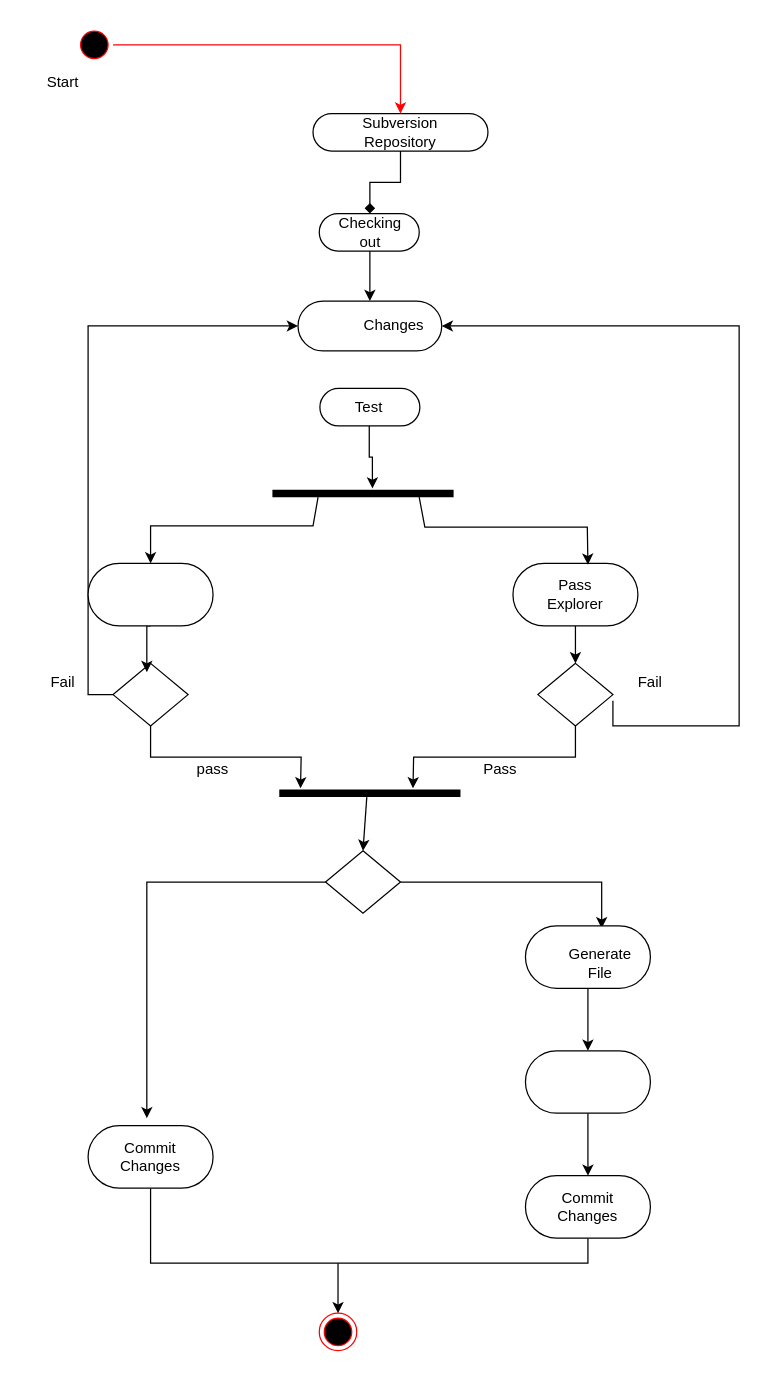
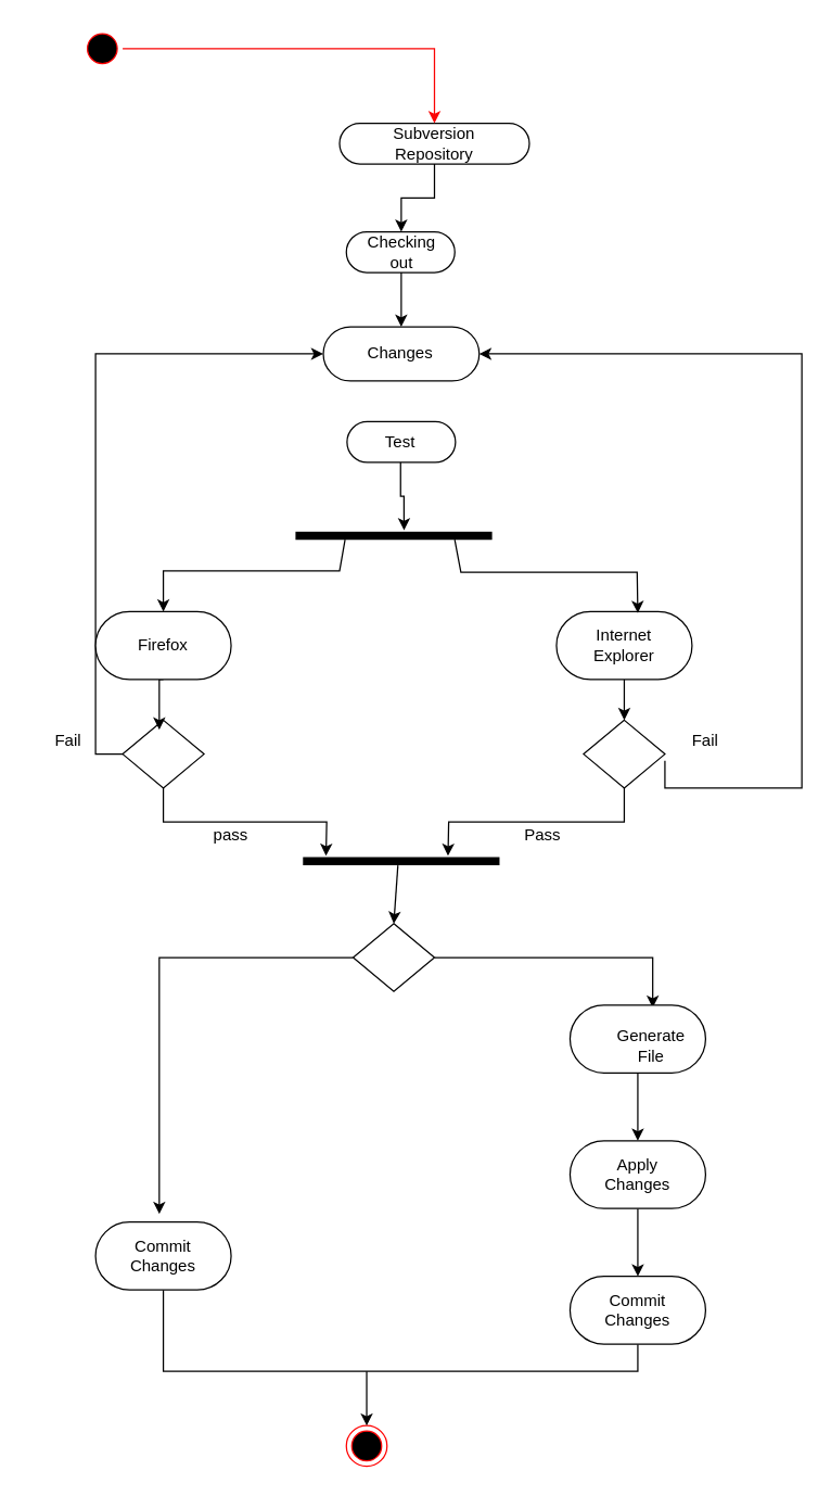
  <mxCell id="0" />
  <mxCell id="1" parent="0" />
  <mxCell id="2" value="" style="html=1;dashed=0;whiteSpace=wrap;shape=mxgraph.dfd.start" vertex="1" parent="1"><mxGeometry x="250" y="90" width="140" height="30" as="geometry" /></mxCell>
  <mxCell id="3" value="" style="html=1;dashed=0;whiteSpace=wrap;shape=mxgraph.dfd.start" vertex="1" parent="1"><mxGeometry x="255" y="170" width="80" height="30" as="geometry" /></mxCell>
  <mxCell id="4" value="" style="html=1;dashed=0;whiteSpace=wrap;shape=mxgraph.dfd.start" vertex="1" parent="1"><mxGeometry x="255.5" y="310" width="80" height="30" as="geometry" /></mxCell>
  <mxCell id="5" value="" style="html=1;dashed=0;whiteSpace=wrap;shape=mxgraph.dfd.start" vertex="1" parent="1"><mxGeometry x="238" y="240" width="115" height="40" as="geometry" /></mxCell>
  <mxCell id="6" style="edgeStyle=orthogonalEdgeStyle;rounded=0;orthogonalLoop=1;jettySize=auto;html=1;exitX=0.5;exitY=1;exitDx=0;exitDy=0;" edge="1" parent="1" source="8"><mxGeometry relative="1" as="geometry"><mxPoint x="240" y="630" as="targetPoint" /></mxGeometry></mxCell>
  <mxCell id="7" style="edgeStyle=orthogonalEdgeStyle;rounded=0;orthogonalLoop=1;jettySize=auto;html=1;exitX=0;exitY=0.5;exitDx=0;exitDy=0;entryX=0;entryY=0.5;entryDx=0;entryDy=0;entryPerimeter=0;" edge="1" parent="1" source="8" target="5"><mxGeometry relative="1" as="geometry"><mxPoint x="-20" y="535" as="sourcePoint" /><mxPoint x="128" y="240" as="targetPoint" /></mxGeometry></mxCell>
  <mxCell id="8" value="" style="shape=rhombus;html=1;dashed=0;whiteSpace=wrap;perimeter=rhombusPerimeter;" vertex="1" parent="1"><mxGeometry x="90" y="530" width="60" height="50" as="geometry" /></mxCell>
  <mxCell id="9" style="edgeStyle=orthogonalEdgeStyle;rounded=0;orthogonalLoop=1;jettySize=auto;html=1;exitX=0.5;exitY=1;exitDx=0;exitDy=0;" edge="1" parent="1" source="10"><mxGeometry relative="1" as="geometry"><mxPoint x="330" y="630" as="targetPoint" /></mxGeometry></mxCell>
  <mxCell id="10" value="" style="shape=rhombus;html=1;dashed=0;whiteSpace=wrap;perimeter=rhombusPerimeter;" vertex="1" parent="1"><mxGeometry x="430" y="530" width="60" height="50" as="geometry" /></mxCell>
  <mxCell id="11" value="" style="line;strokeWidth=6;fillColor=none;align=left;verticalAlign=middle;spacingTop=-1;spacingLeft=3;spacingRight=3;rotatable=0;labelPosition=right;points=[];portConstraint=eastwest;strokeColor=inherit;" vertex="1" parent="1"><mxGeometry x="217.5" y="390" width="145" height="8" as="geometry" /></mxCell>
  <mxCell id="12" style="edgeStyle=orthogonalEdgeStyle;rounded=0;orthogonalLoop=1;jettySize=auto;html=1;exitX=0.5;exitY=0.5;exitDx=0;exitDy=25;exitPerimeter=0;entryX=0.5;entryY=0;entryDx=0;entryDy=0;" edge="1" parent="1" source="13" target="10"><mxGeometry relative="1" as="geometry" /></mxCell>
  <mxCell id="13" value="" style="html=1;dashed=0;whiteSpace=wrap;shape=mxgraph.dfd.start" vertex="1" parent="1"><mxGeometry x="410" y="450" width="100" height="50" as="geometry" /></mxCell>
  <mxCell id="14" style="edgeStyle=orthogonalEdgeStyle;rounded=0;orthogonalLoop=1;jettySize=auto;html=1;exitX=0.5;exitY=0.5;exitDx=0;exitDy=25;exitPerimeter=0;entryX=0.45;entryY=0.14;entryDx=0;entryDy=0;entryPerimeter=0;" edge="1" parent="1" source="15" target="8"><mxGeometry relative="1" as="geometry" /></mxCell>
  <mxCell id="15" value="" style="html=1;dashed=0;whiteSpace=wrap;shape=mxgraph.dfd.start" vertex="1" parent="1"><mxGeometry x="70" y="450" width="100" height="50" as="geometry" /></mxCell>
  <mxCell id="16" value="" style="ellipse;html=1;shape=endState;fillColor=#000000;strokeColor=#ff0000;" vertex="1" parent="1"><mxGeometry x="255" y="1050" width="30" height="30" as="geometry" /></mxCell>
  <mxCell id="17" style="edgeStyle=orthogonalEdgeStyle;rounded=0;orthogonalLoop=1;jettySize=auto;html=1;exitX=1;exitY=0.5;exitDx=0;exitDy=0;strokeColor=#fa0505;" edge="1" parent="1" source="18" target="2"><mxGeometry relative="1" as="geometry" /></mxCell>
  <mxCell id="18" value="" style="ellipse;html=1;shape=startState;fillColor=#000000;strokeColor=#ff0000;" vertex="1" parent="1"><mxGeometry x="60" y="20" width="30" height="30" as="geometry" /></mxCell>
  <mxCell id="19" value="" style="line;strokeWidth=6;fillColor=none;align=left;verticalAlign=middle;spacingTop=-1;spacingLeft=3;spacingRight=3;rotatable=0;labelPosition=right;points=[];portConstraint=eastwest;strokeColor=inherit;" vertex="1" parent="1"><mxGeometry x="223" y="630" width="145" height="8" as="geometry" /></mxCell>
  <mxCell id="20" style="edgeStyle=orthogonalEdgeStyle;rounded=0;orthogonalLoop=1;jettySize=auto;html=1;exitX=1;exitY=0.5;exitDx=0;exitDy=0;entryX=0.61;entryY=0.04;entryDx=0;entryDy=0;entryPerimeter=0;" edge="1" parent="1" source="22" target="27"><mxGeometry relative="1" as="geometry" /></mxCell>
  <mxCell id="21" style="edgeStyle=orthogonalEdgeStyle;rounded=0;orthogonalLoop=1;jettySize=auto;html=1;exitX=0;exitY=0.5;exitDx=0;exitDy=0;entryX=0.47;entryY=-0.12;entryDx=0;entryDy=0;entryPerimeter=0;" edge="1" parent="1" source="22" target="24"><mxGeometry relative="1" as="geometry" /></mxCell>
  <mxCell id="22" value="" style="shape=rhombus;html=1;dashed=0;whiteSpace=wrap;perimeter=rhombusPerimeter;" vertex="1" parent="1"><mxGeometry x="260" y="680" width="60" height="50" as="geometry" /></mxCell>
  <mxCell id="23" style="edgeStyle=orthogonalEdgeStyle;rounded=0;orthogonalLoop=1;jettySize=auto;html=1;exitX=0.5;exitY=0.5;exitDx=0;exitDy=25;exitPerimeter=0;entryX=0.5;entryY=0.5;entryDx=0;entryDy=25;entryPerimeter=0;endArrow=none;endFill=0;" edge="1" parent="1" source="24" target="25"><mxGeometry relative="1" as="geometry" /></mxCell>
  <mxCell id="24" value="" style="html=1;dashed=0;whiteSpace=wrap;shape=mxgraph.dfd.start" vertex="1" parent="1"><mxGeometry x="70" y="900" width="100" height="50" as="geometry" /></mxCell>
  <mxCell id="25" value="" style="html=1;dashed=0;whiteSpace=wrap;shape=mxgraph.dfd.start" vertex="1" parent="1"><mxGeometry x="420" y="940" width="100" height="50" as="geometry" /></mxCell>
  <mxCell id="26" style="edgeStyle=orthogonalEdgeStyle;rounded=0;orthogonalLoop=1;jettySize=auto;html=1;exitX=0.5;exitY=0.5;exitDx=0;exitDy=25;exitPerimeter=0;entryX=0.5;entryY=0.5;entryDx=0;entryDy=-25;entryPerimeter=0;" edge="1" parent="1" source="27" target="29"><mxGeometry relative="1" as="geometry" /></mxCell>
  <mxCell id="27" value="" style="html=1;dashed=0;whiteSpace=wrap;shape=mxgraph.dfd.start" vertex="1" parent="1"><mxGeometry x="420" y="740" width="100" height="50" as="geometry" /></mxCell>
  <mxCell id="28" style="edgeStyle=orthogonalEdgeStyle;rounded=0;orthogonalLoop=1;jettySize=auto;html=1;exitX=0.5;exitY=0.5;exitDx=0;exitDy=25;exitPerimeter=0;entryX=0.5;entryY=0.5;entryDx=0;entryDy=-25;entryPerimeter=0;" edge="1" parent="1" source="29" target="25"><mxGeometry relative="1" as="geometry" /></mxCell>
  <mxCell id="29" value="" style="html=1;dashed=0;whiteSpace=wrap;shape=mxgraph.dfd.start" vertex="1" parent="1"><mxGeometry x="420" y="840" width="100" height="50" as="geometry" /></mxCell>
- <mxCell id="30" style="edgeStyle=orthogonalEdgeStyle;rounded=0;orthogonalLoop=1;jettySize=auto;html=1;exitX=0.5;exitY=1;exitDx=0;exitDy=0;entryX=0.5;entryY=0;entryDx=0;entryDy=0;endArrow=diamond;" edge="1" parent="1" source="31" target="34"><mxGeometry relative="1" as="geometry" /></mxCell>
+ <mxCell id="30" style="edgeStyle=orthogonalEdgeStyle;rounded=0;orthogonalLoop=1;jettySize=auto;html=1;exitX=0.5;exitY=1;exitDx=0;exitDy=0;entryX=0.5;entryY=0;entryDx=0;entryDy=0;" edge="1" parent="1" source="31" target="34"><mxGeometry relative="1" as="geometry" /></mxCell>
  <mxCell id="31" value="Subversion Repository" style="text;html=1;strokeColor=none;fillColor=none;align=center;verticalAlign=middle;whiteSpace=wrap;rounded=0;" vertex="1" parent="1"><mxGeometry x="290" y="90" width="60" height="30" as="geometry" /></mxCell>
- <mxCell id="32" value="Start" style="text;html=1;strokeColor=none;fillColor=none;align=center;verticalAlign=middle;whiteSpace=wrap;rounded=0;" vertex="1" parent="1"><mxGeometry x="20" y="50" width="60" height="30" as="geometry" /></mxCell>
  <mxCell id="33" style="edgeStyle=orthogonalEdgeStyle;rounded=0;orthogonalLoop=1;jettySize=auto;html=1;exitX=0.5;exitY=1;exitDx=0;exitDy=0;entryX=0.5;entryY=0.5;entryDx=0;entryDy=-20;entryPerimeter=0;" edge="1" parent="1" source="34" target="5"><mxGeometry relative="1" as="geometry" /></mxCell>
  <mxCell id="34" value="Checking out" style="text;html=1;strokeColor=none;fillColor=none;align=center;verticalAlign=middle;whiteSpace=wrap;rounded=0;" vertex="1" parent="1"><mxGeometry x="265.5" y="170" width="60" height="30" as="geometry" /></mxCell>
- <mxCell id="35" value="Changes" style="text;html=1;strokeColor=none;fillColor=none;align=center;verticalAlign=middle;whiteSpace=wrap;rounded=0;" vertex="1" parent="1"><mxGeometry x="285" y="245" width="60" height="30" as="geometry" /></mxCell>
+ <mxCell id="35" value="Changes" style="text;html=1;strokeColor=none;fillColor=none;align=center;verticalAlign=middle;whiteSpace=wrap;rounded=0;" vertex="1" parent="1"><mxGeometry x="265" y="245" width="60" height="30" as="geometry" /></mxCell>
  <mxCell id="36" style="edgeStyle=orthogonalEdgeStyle;rounded=0;orthogonalLoop=1;jettySize=auto;html=1;exitX=0.5;exitY=1;exitDx=0;exitDy=0;entryX=0.552;entryY=0;entryDx=0;entryDy=0;entryPerimeter=0;" edge="1" parent="1" source="37" target="11"><mxGeometry relative="1" as="geometry" /></mxCell>
  <mxCell id="37" value="Test" style="text;html=1;strokeColor=none;fillColor=none;align=center;verticalAlign=middle;whiteSpace=wrap;rounded=0;" vertex="1" parent="1"><mxGeometry x="265" y="310" width="60" height="30" as="geometry" /></mxCell>
- <mxCell id="39" value="Pass Explorer" style="text;html=1;strokeColor=none;fillColor=none;align=center;verticalAlign=middle;whiteSpace=wrap;rounded=0;" vertex="1" parent="1"><mxGeometry x="430" y="460" width="60" height="30" as="geometry" /></mxCell>
+ <mxCell id="38" value="Firefox" style="text;html=1;strokeColor=none;fillColor=none;align=center;verticalAlign=middle;whiteSpace=wrap;rounded=0;" vertex="1" parent="1"><mxGeometry x="90" y="460" width="60" height="30" as="geometry" /></mxCell>
+ <mxCell id="39" value="Internet Explorer" style="text;html=1;strokeColor=none;fillColor=none;align=center;verticalAlign=middle;whiteSpace=wrap;rounded=0;" vertex="1" parent="1"><mxGeometry x="430" y="460" width="60" height="30" as="geometry" /></mxCell>
  <mxCell id="40" style="edgeStyle=orthogonalEdgeStyle;rounded=0;orthogonalLoop=1;jettySize=auto;html=1;exitX=0;exitY=1;exitDx=0;exitDy=0;entryX=1;entryY=0.5;entryDx=0;entryDy=0;entryPerimeter=0;" edge="1" parent="1" source="41" target="5"><mxGeometry relative="1" as="geometry"><mxPoint x="590" y="260" as="targetPoint" /><Array as="points"><mxPoint x="490" y="580" /><mxPoint x="591" y="580" /><mxPoint x="591" y="260" /></Array></mxGeometry></mxCell>
  <mxCell id="41" value="Fail" style="text;html=1;strokeColor=none;fillColor=none;align=center;verticalAlign=middle;whiteSpace=wrap;rounded=0;" vertex="1" parent="1"><mxGeometry x="490" y="530" width="60" height="30" as="geometry" /></mxCell>
  <mxCell id="42" value="Fail" style="text;html=1;strokeColor=none;fillColor=none;align=center;verticalAlign=middle;whiteSpace=wrap;rounded=0;" vertex="1" parent="1"><mxGeometry x="20" y="530" width="60" height="30" as="geometry" /></mxCell>
  <mxCell id="43" value="pass" style="text;html=1;strokeColor=none;fillColor=none;align=center;verticalAlign=middle;whiteSpace=wrap;rounded=0;" vertex="1" parent="1"><mxGeometry x="140" y="600" width="60" height="30" as="geometry" /></mxCell>
  <mxCell id="44" value="Pass" style="text;html=1;strokeColor=none;fillColor=none;align=center;verticalAlign=middle;whiteSpace=wrap;rounded=0;" vertex="1" parent="1"><mxGeometry x="370" y="600" width="60" height="30" as="geometry" /></mxCell>
  <mxCell id="45" value="Generate File" style="text;html=1;strokeColor=none;fillColor=none;align=center;verticalAlign=middle;whiteSpace=wrap;rounded=0;" vertex="1" parent="1"><mxGeometry x="450" y="755" width="60" height="30" as="geometry" /></mxCell>
+ <mxCell id="46" value="Apply Changes" style="text;html=1;strokeColor=none;fillColor=none;align=center;verticalAlign=middle;whiteSpace=wrap;rounded=0;" vertex="1" parent="1"><mxGeometry x="440" y="850" width="60" height="30" as="geometry" /></mxCell>
  <mxCell id="47" value="Commit Changes" style="text;html=1;strokeColor=none;fillColor=none;align=center;verticalAlign=middle;whiteSpace=wrap;rounded=0;" vertex="1" parent="1"><mxGeometry x="440" y="950" width="60" height="30" as="geometry" /></mxCell>
  <mxCell id="48" value="Commit Changes" style="text;html=1;strokeColor=none;fillColor=none;align=center;verticalAlign=middle;whiteSpace=wrap;rounded=0;" vertex="1" parent="1"><mxGeometry x="90" y="910" width="60" height="30" as="geometry" /></mxCell>
  <mxCell id="49" value="" style="endArrow=classic;html=1;rounded=0;entryX=0.5;entryY=0.5;entryDx=0;entryDy=-25;entryPerimeter=0;exitX=0.252;exitY=0.875;exitDx=0;exitDy=0;exitPerimeter=0;" edge="1" parent="1" source="11" target="15"><mxGeometry width="50" height="50" relative="1" as="geometry"><mxPoint x="270" y="360" as="sourcePoint" /><mxPoint x="320" y="310" as="targetPoint" /><Array as="points"><mxPoint x="250" y="420" /><mxPoint x="120" y="420" /></Array></mxGeometry></mxCell>
  <mxCell id="50" value="" style="endArrow=classic;html=1;rounded=0;exitX=0.81;exitY=0.875;exitDx=0;exitDy=0;exitPerimeter=0;" edge="1" parent="1" source="11"><mxGeometry width="50" height="50" relative="1" as="geometry"><mxPoint x="335.5" y="398" as="sourcePoint" /><mxPoint x="470" y="451" as="targetPoint" /><Array as="points"><mxPoint x="339.5" y="421" /><mxPoint x="469.5" y="421" /></Array></mxGeometry></mxCell>
  <mxCell id="51" value="" style="endArrow=classic;html=1;rounded=0;exitX=0.483;exitY=0.875;exitDx=0;exitDy=0;exitPerimeter=0;entryX=0.5;entryY=0;entryDx=0;entryDy=0;" edge="1" parent="1" source="19" target="22"><mxGeometry width="50" height="50" relative="1" as="geometry"><mxPoint x="270" y="760" as="sourcePoint" /><mxPoint x="320" y="710" as="targetPoint" /></mxGeometry></mxCell>
  <mxCell id="52" value="" style="endArrow=classic;html=1;rounded=0;entryX=0.5;entryY=0;entryDx=0;entryDy=0;" edge="1" parent="1" target="16"><mxGeometry width="50" height="50" relative="1" as="geometry"><mxPoint x="270" y="1010" as="sourcePoint" /><mxPoint x="320" y="810" as="targetPoint" /></mxGeometry></mxCell>
